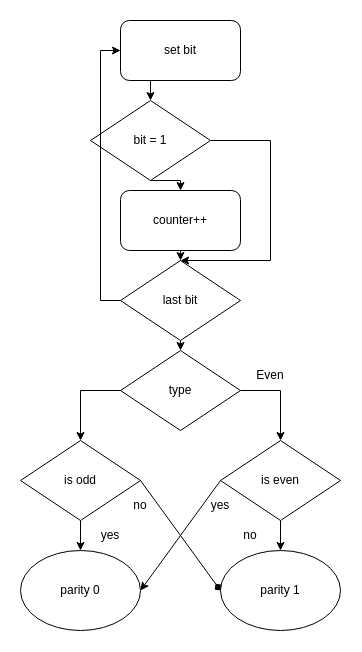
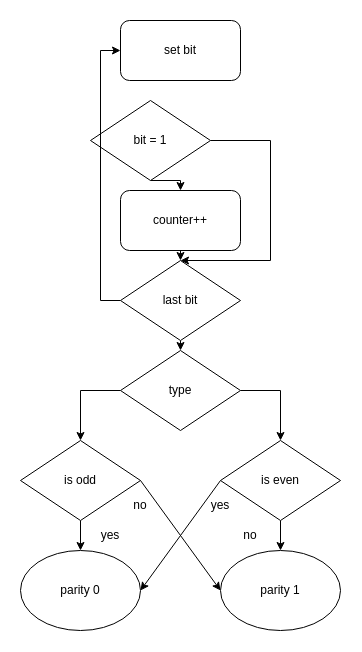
  <mxCell id="0" />
  <mxCell id="1" parent="0" />
- <mxCell id="2" style="edgeStyle=orthogonalEdgeStyle;rounded=0;orthogonalLoop=1;jettySize=auto;html=1;exitX=0.5;exitY=1;exitDx=0;exitDy=0;entryX=0.5;entryY=0;entryDx=0;entryDy=0;" edge="1" parent="1" source="3" target="6"><mxGeometry relative="1" as="geometry" /></mxCell>
  <mxCell id="3" value="set bit" style="rounded=1;whiteSpace=wrap;html=1;" vertex="1" parent="1"><mxGeometry x="120" y="20" width="120" height="60" as="geometry" /></mxCell>
  <mxCell id="4" style="edgeStyle=orthogonalEdgeStyle;rounded=0;orthogonalLoop=1;jettySize=auto;html=1;exitX=0.5;exitY=1;exitDx=0;exitDy=0;entryX=0.5;entryY=0;entryDx=0;entryDy=0;" edge="1" parent="1" source="6" target="8"><mxGeometry relative="1" as="geometry" /></mxCell>
  <mxCell id="5" style="edgeStyle=orthogonalEdgeStyle;rounded=0;orthogonalLoop=1;jettySize=auto;html=1;exitX=1;exitY=0.5;exitDx=0;exitDy=0;" edge="1" parent="1" source="6" target="11"><mxGeometry relative="1" as="geometry"><mxPoint x="260" y="270" as="targetPoint" /><Array as="points"><mxPoint x="270" y="140" /><mxPoint x="270" y="260" /></Array></mxGeometry></mxCell>
  <mxCell id="6" value="bit = 1" style="rhombus;whiteSpace=wrap;html=1;" vertex="1" parent="1"><mxGeometry x="90" y="100" width="120" height="80" as="geometry" /></mxCell>
  <mxCell id="7" style="edgeStyle=orthogonalEdgeStyle;rounded=0;orthogonalLoop=1;jettySize=auto;html=1;exitX=0.5;exitY=1;exitDx=0;exitDy=0;entryX=0.5;entryY=0;entryDx=0;entryDy=0;" edge="1" parent="1" source="8" target="11"><mxGeometry relative="1" as="geometry" /></mxCell>
  <mxCell id="8" value="counter++" style="rounded=1;whiteSpace=wrap;html=1;" vertex="1" parent="1"><mxGeometry x="120" y="190" width="120" height="60" as="geometry" /></mxCell>
  <mxCell id="9" style="edgeStyle=orthogonalEdgeStyle;rounded=0;orthogonalLoop=1;jettySize=auto;html=1;exitX=0;exitY=0.5;exitDx=0;exitDy=0;entryX=0;entryY=0.5;entryDx=0;entryDy=0;" edge="1" parent="1" source="11" target="3"><mxGeometry relative="1" as="geometry"><mxPoint x="80" y="50" as="targetPoint" /><Array as="points"><mxPoint x="100" y="300" /><mxPoint x="100" y="50" /></Array></mxGeometry></mxCell>
  <mxCell id="10" style="edgeStyle=orthogonalEdgeStyle;rounded=0;orthogonalLoop=1;jettySize=auto;html=1;exitX=0.5;exitY=1;exitDx=0;exitDy=0;entryX=0.5;entryY=0;entryDx=0;entryDy=0;" edge="1" parent="1" source="11" target="14"><mxGeometry relative="1" as="geometry" /></mxCell>
  <mxCell id="11" value="last bit" style="rhombus;whiteSpace=wrap;html=1;" vertex="1" parent="1"><mxGeometry x="120" y="260" width="120" height="80" as="geometry" /></mxCell>
  <mxCell id="12" style="edgeStyle=orthogonalEdgeStyle;rounded=0;orthogonalLoop=1;jettySize=auto;html=1;exitX=0;exitY=0.5;exitDx=0;exitDy=0;entryX=0.5;entryY=0;entryDx=0;entryDy=0;" edge="1" parent="1" source="14" target="17"><mxGeometry relative="1" as="geometry" /></mxCell>
  <mxCell id="13" style="edgeStyle=orthogonalEdgeStyle;rounded=0;orthogonalLoop=1;jettySize=auto;html=1;exitX=1;exitY=0.5;exitDx=0;exitDy=0;entryX=0.5;entryY=0;entryDx=0;entryDy=0;" edge="1" parent="1" source="14" target="20"><mxGeometry relative="1" as="geometry" /></mxCell>
  <mxCell id="14" value="type" style="rhombus;whiteSpace=wrap;html=1;" vertex="1" parent="1"><mxGeometry x="120" y="350" width="120" height="80" as="geometry" /></mxCell>
  <mxCell id="15" style="edgeStyle=orthogonalEdgeStyle;rounded=0;orthogonalLoop=1;jettySize=auto;html=1;exitX=0.5;exitY=1;exitDx=0;exitDy=0;entryX=0.5;entryY=0;entryDx=0;entryDy=0;" edge="1" parent="1" source="17" target="22"><mxGeometry relative="1" as="geometry" /></mxCell>
- <mxCell id="16" style="rounded=0;orthogonalLoop=1;jettySize=auto;html=1;exitX=1;exitY=0.5;exitDx=0;exitDy=0;entryX=0;entryY=0.5;entryDx=0;entryDy=0;endArrow=diamond;" edge="1" parent="1" source="17" target="23"><mxGeometry relative="1" as="geometry" /></mxCell>
+ <mxCell id="16" style="rounded=0;orthogonalLoop=1;jettySize=auto;html=1;exitX=1;exitY=0.5;exitDx=0;exitDy=0;entryX=0;entryY=0.5;entryDx=0;entryDy=0;" edge="1" parent="1" source="17" target="23"><mxGeometry relative="1" as="geometry" /></mxCell>
  <mxCell id="17" value="is odd" style="rhombus;whiteSpace=wrap;html=1;" vertex="1" parent="1"><mxGeometry x="20" y="440" width="120" height="80" as="geometry" /></mxCell>
  <mxCell id="18" style="edgeStyle=orthogonalEdgeStyle;rounded=0;orthogonalLoop=1;jettySize=auto;html=1;exitX=0.5;exitY=1;exitDx=0;exitDy=0;entryX=0.5;entryY=0;entryDx=0;entryDy=0;" edge="1" parent="1" source="20" target="23"><mxGeometry relative="1" as="geometry" /></mxCell>
  <mxCell id="19" style="edgeStyle=none;rounded=0;orthogonalLoop=1;jettySize=auto;html=1;exitX=0;exitY=0.5;exitDx=0;exitDy=0;entryX=1;entryY=0.5;entryDx=0;entryDy=0;" edge="1" parent="1" source="20" target="22"><mxGeometry relative="1" as="geometry" /></mxCell>
  <mxCell id="20" value="is even" style="rhombus;whiteSpace=wrap;html=1;" vertex="1" parent="1"><mxGeometry x="220" y="440" width="120" height="80" as="geometry" /></mxCell>
- <mxCell id="21" value="Even" style="text;html=1;strokeColor=none;fillColor=none;align=center;verticalAlign=middle;whiteSpace=wrap;rounded=0;" vertex="1" parent="1"><mxGeometry x="240" y="360" width="60" height="30" as="geometry" /></mxCell>
  <mxCell id="22" value="parity 0" style="ellipse;whiteSpace=wrap;html=1;" vertex="1" parent="1"><mxGeometry x="20" y="550" width="120" height="80" as="geometry" /></mxCell>
  <mxCell id="23" value="parity 1" style="ellipse;whiteSpace=wrap;html=1;" vertex="1" parent="1"><mxGeometry x="220" y="550" width="120" height="80" as="geometry" /></mxCell>
  <mxCell id="24" value="yes" style="text;html=1;strokeColor=none;fillColor=none;align=center;verticalAlign=middle;whiteSpace=wrap;rounded=0;" vertex="1" parent="1"><mxGeometry x="80" y="520" width="60" height="30" as="geometry" /></mxCell>
  <mxCell id="25" value="yes" style="text;html=1;strokeColor=none;fillColor=none;align=center;verticalAlign=middle;whiteSpace=wrap;rounded=0;" vertex="1" parent="1"><mxGeometry x="190" y="490" width="60" height="30" as="geometry" /></mxCell>
  <mxCell id="26" value="no" style="text;html=1;strokeColor=none;fillColor=none;align=center;verticalAlign=middle;whiteSpace=wrap;rounded=0;" vertex="1" parent="1"><mxGeometry x="110" y="490" width="60" height="30" as="geometry" /></mxCell>
  <mxCell id="27" value="no" style="text;html=1;strokeColor=none;fillColor=none;align=center;verticalAlign=middle;whiteSpace=wrap;rounded=0;" vertex="1" parent="1"><mxGeometry x="220" y="520" width="60" height="30" as="geometry" /></mxCell>
